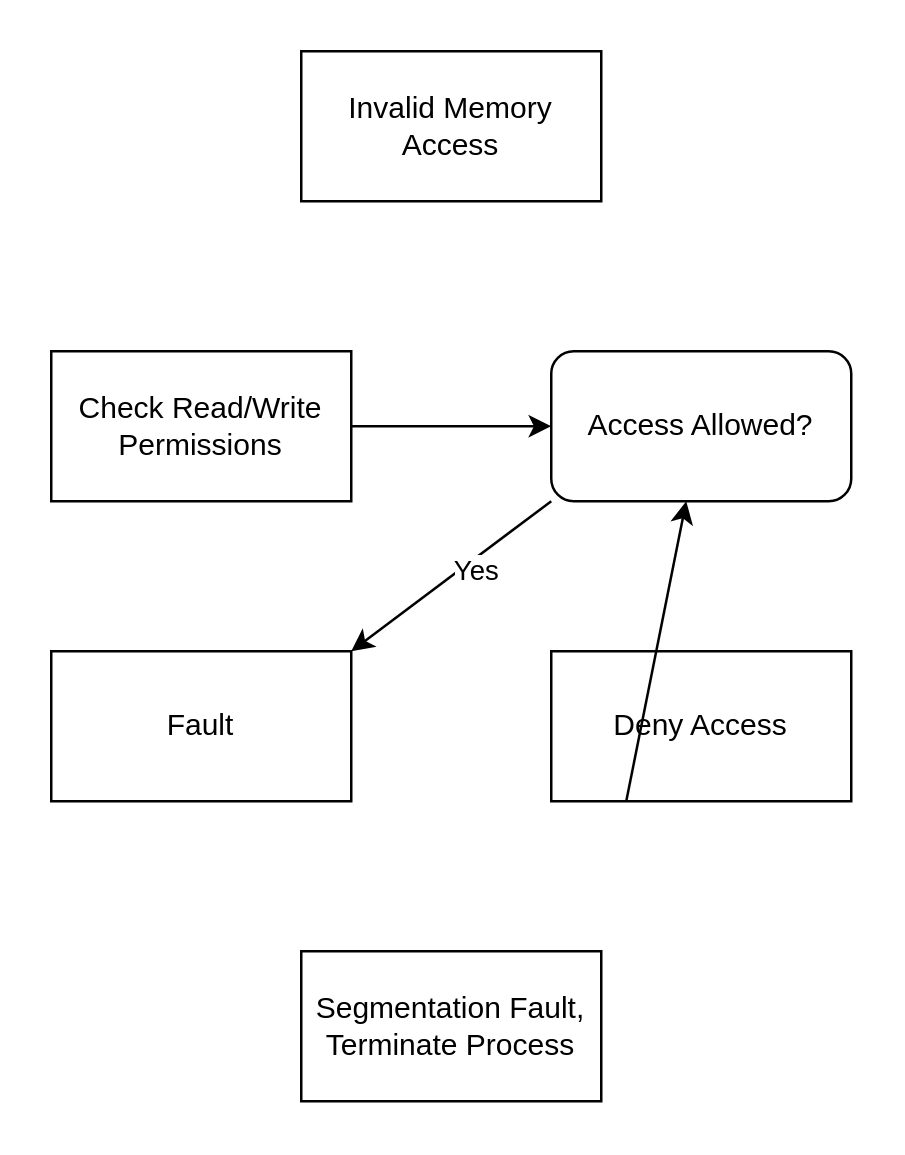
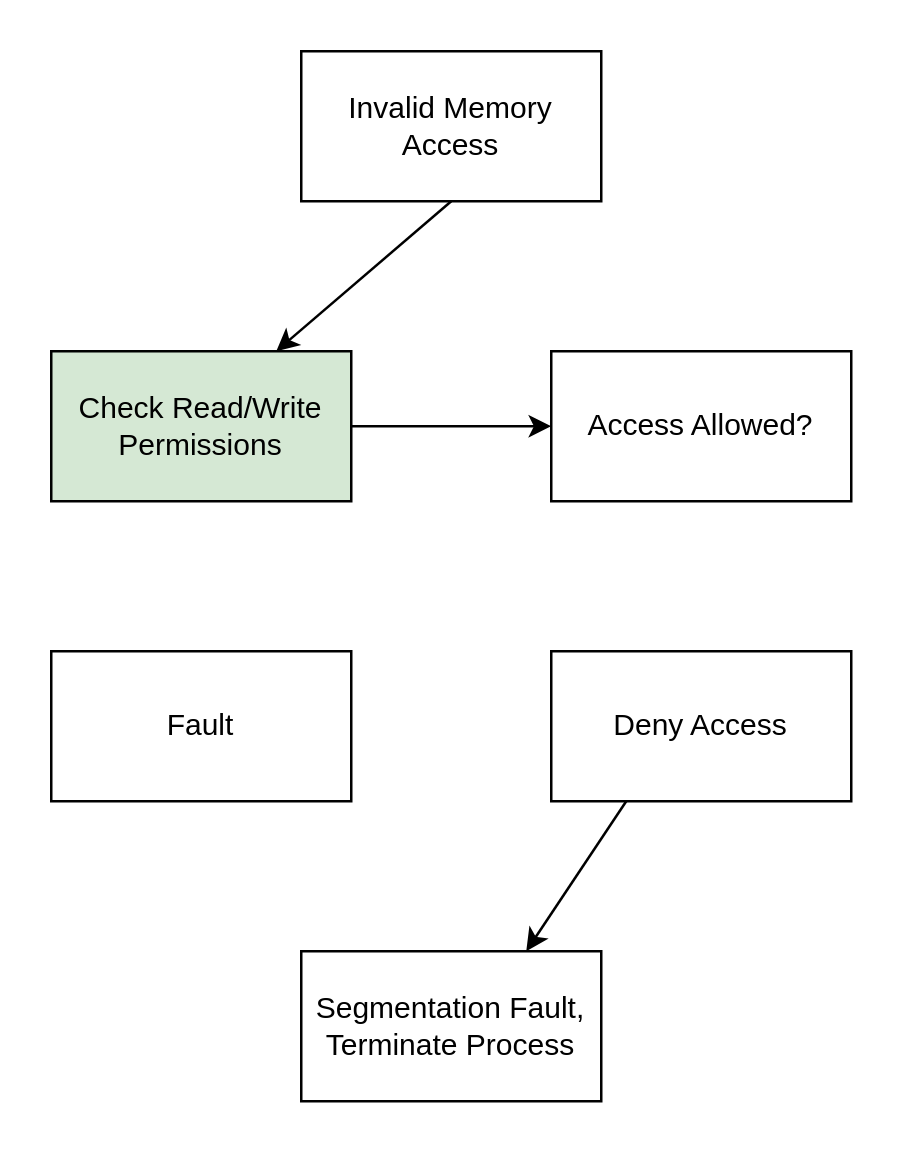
  <mxCell id="0" />
  <mxCell id="1" parent="0" />
  <mxCell id="2" value="Invalid Memory Access" style="rounded=0;whiteSpace=wrap;html=1;" vertex="1" parent="1"><mxGeometry x="120" y="20" width="120" height="60" as="geometry" /></mxCell>
  <mxCell id="3" style="edgeStyle=orthogonalEdgeStyle;rounded=0;orthogonalLoop=1;jettySize=auto;html=1;entryX=0;entryY=0.5;entryDx=0;entryDy=0;" edge="1" parent="1" source="4" target="5"><mxGeometry relative="1" as="geometry" /></mxCell>
- <mxCell id="4" value="Check Read/Write Permissions" style="rounded=0;whiteSpace=wrap;html=1;" vertex="1" parent="1"><mxGeometry x="20" y="140" width="120" height="60" as="geometry" /></mxCell>
- <mxCell id="5" value="Access Allowed?" style="whiteSpace=wrap;html=1;rounded=1;" vertex="1" parent="1"><mxGeometry x="220" y="140" width="120" height="60" as="geometry" /></mxCell>
+ <mxCell id="4" value="Check Read/Write Permissions" style="rounded=0;whiteSpace=wrap;html=1;fillColor=#d5e8d4;" vertex="1" parent="1"><mxGeometry x="20" y="140" width="120" height="60" as="geometry" /></mxCell>
+ <mxCell id="5" value="Access Allowed?" style="rounded=0;whiteSpace=wrap;html=1;" vertex="1" parent="1"><mxGeometry x="220" y="140" width="120" height="60" as="geometry" /></mxCell>
  <mxCell id="6" value="Fault" style="rounded=0;whiteSpace=wrap;html=1;" vertex="1" parent="1"><mxGeometry x="20" y="260" width="120" height="60" as="geometry" /></mxCell>
  <mxCell id="7" value="Deny Access" style="rounded=0;whiteSpace=wrap;html=1;" vertex="1" parent="1"><mxGeometry x="220" y="260" width="120" height="60" as="geometry" /></mxCell>
- <mxCell id="8" value="" style="endArrow=classic;html=1;rounded=0;exitX=0;exitY=1;exitDx=0;exitDy=0;entryX=1;entryY=0;entryDx=0;entryDy=0;" edge="1" parent="1" source="5" target="6"><mxGeometry width="50" height="50" relative="1" as="geometry"><mxPoint x="210" y="420" as="sourcePoint" /><mxPoint x="260" y="370" as="targetPoint" /></mxGeometry></mxCell>
- <mxCell id="9" value="Yes" style="edgeLabel;html=1;align=center;verticalAlign=middle;resizable=0;points=[];" vertex="1" connectable="0" parent="8"><mxGeometry x="-0.183" y="3" relative="1" as="geometry"><mxPoint as="offset" /></mxGeometry></mxCell>
  <mxCell id="10" value="Segmentation Fault, Terminate Process" style="rounded=0;whiteSpace=wrap;html=1;" vertex="1" parent="1"><mxGeometry x="120" y="380" width="120" height="60" as="geometry" /></mxCell>
- <mxCell id="11" value="" style="endArrow=classic;html=1;rounded=0;exitX=0.25;exitY=1;exitDx=0;exitDy=0;" edge="1" parent="1" source="7" target="5"><mxGeometry width="50" height="50" relative="1" as="geometry"><mxPoint x="210" y="550" as="sourcePoint" /><mxPoint x="260" y="500" as="targetPoint" /></mxGeometry></mxCell>
+ <mxCell id="11" value="" style="endArrow=classic;html=1;rounded=0;exitX=0.25;exitY=1;exitDx=0;exitDy=0;entryX=0.75;entryY=0;entryDx=0;entryDy=0;" edge="1" parent="1" source="7" target="10"><mxGeometry width="50" height="50" relative="1" as="geometry"><mxPoint x="210" y="550" as="sourcePoint" /><mxPoint x="260" y="500" as="targetPoint" /></mxGeometry></mxCell>
+ <mxCell id="12" value="" style="endArrow=classic;html=1;rounded=0;exitX=0.5;exitY=1;exitDx=0;exitDy=0;entryX=0.75;entryY=0;entryDx=0;entryDy=0;" edge="1" parent="1" source="2" target="4"><mxGeometry width="50" height="50" relative="1" as="geometry"><mxPoint x="210" y="290" as="sourcePoint" /><mxPoint x="260" y="240" as="targetPoint" /></mxGeometry></mxCell>
